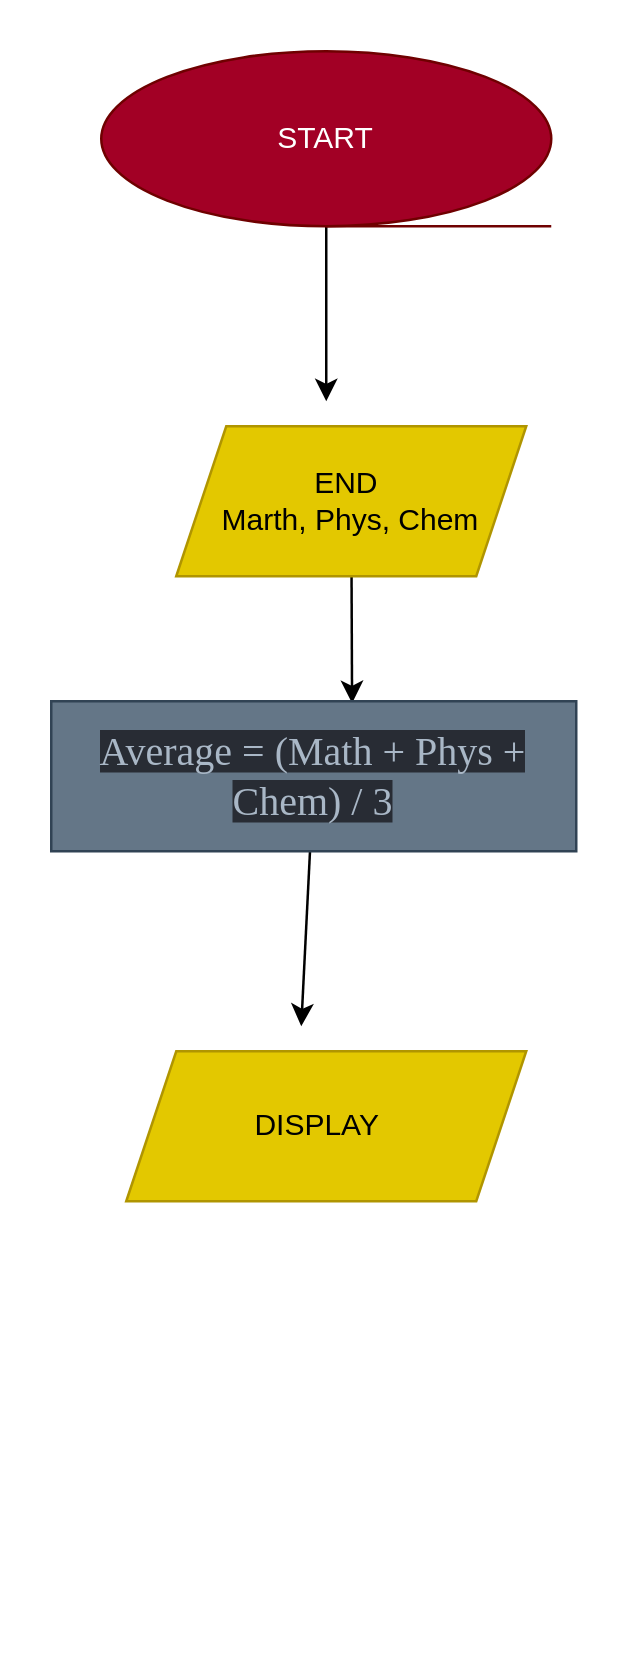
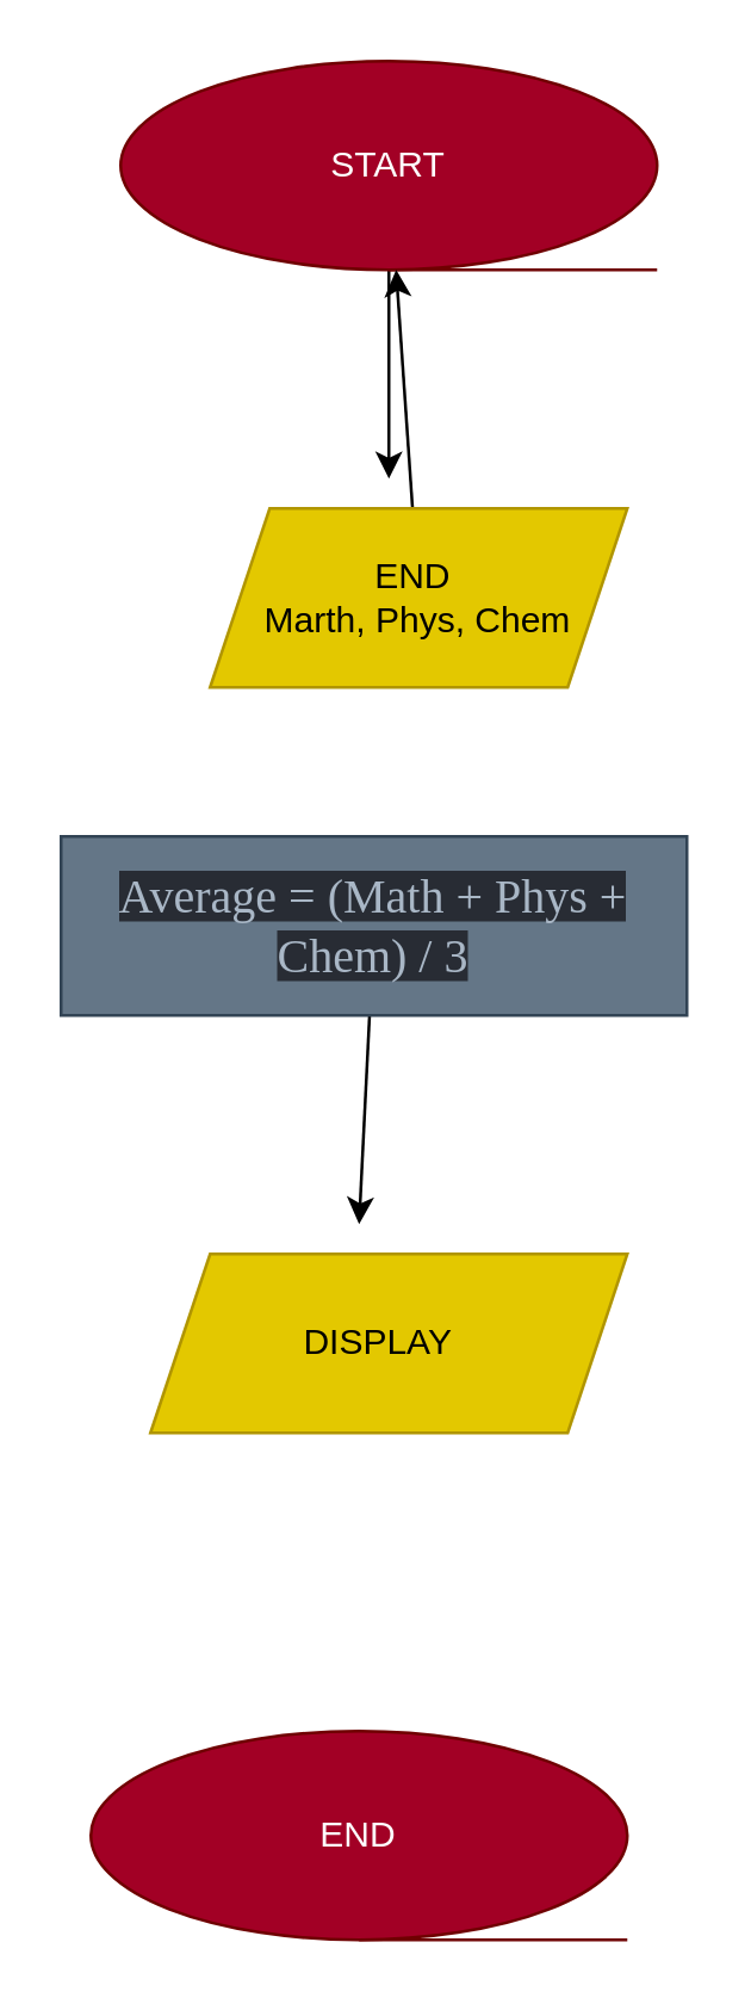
  <mxCell id="0" />
  <mxCell id="1" parent="0" />
  <mxCell id="2" style="edgeStyle=none;html=1;exitX=0.5;exitY=1;exitDx=0;exitDy=0;" edge="1" parent="1" source="3"><mxGeometry relative="1" as="geometry"><mxPoint x="130" y="160" as="targetPoint" /></mxGeometry></mxCell>
  <mxCell id="3" value="START" style="shape=tapeData;whiteSpace=wrap;html=1;perimeter=ellipsePerimeter;fillColor=#a20025;fontColor=#ffffff;strokeColor=#6F0000;" vertex="1" parent="1"><mxGeometry x="40" width="180" height="70" as="geometry" y="20" /></mxCell>
- <mxCell id="5" style="edgeStyle=none;html=1;entryX=0.573;entryY=0.013;entryDx=0;entryDy=0;entryPerimeter=0;" edge="1" parent="1" source="6" target="8"><mxGeometry relative="1" as="geometry" /></mxCell>
+ <mxCell id="4" value="END" style="shape=tapeData;whiteSpace=wrap;html=1;perimeter=ellipsePerimeter;fillColor=#a20025;fontColor=#ffffff;strokeColor=#6F0000;" vertex="1" parent="1"><mxGeometry x="30" y="580" width="180" height="70" as="geometry" /></mxCell>
+ <mxCell id="5" style="edgeStyle=none;html=1;" edge="1" parent="1" source="6" target="3"><mxGeometry relative="1" as="geometry" /></mxCell>
  <mxCell id="6" value="END&amp;nbsp;&lt;br&gt;Marth, Phys, Chem" style="shape=parallelogram;perimeter=parallelogramPerimeter;whiteSpace=wrap;html=1;fixedSize=1;fillColor=#e3c800;fontColor=#000000;strokeColor=#B09500;" vertex="1" parent="1"><mxGeometry x="70" y="170" width="140" height="60" as="geometry" /></mxCell>
  <mxCell id="7" style="edgeStyle=none;html=1;" edge="1" parent="1" source="8"><mxGeometry relative="1" as="geometry"><mxPoint x="120" y="410" as="targetPoint" /></mxGeometry></mxCell>
  <mxCell id="8" value="&lt;span style=&quot;color: rgb(169, 183, 198); font-family: &amp;quot;Roboto Flex&amp;quot;; font-size: 16px; text-align: left; background-color: rgb(40, 44, 52);&quot;&gt;Average = (Math + Phys + Chem) / 3&lt;/span&gt;" style="rounded=0;whiteSpace=wrap;html=1;fillColor=#647687;fontColor=#ffffff;strokeColor=#314354;" vertex="1" parent="1"><mxGeometry x="20" y="280" width="210" height="60" as="geometry" /></mxCell>
  <mxCell id="9" value="DISPLAY&amp;nbsp;&amp;nbsp;" style="shape=parallelogram;perimeter=parallelogramPerimeter;whiteSpace=wrap;html=1;fixedSize=1;fillColor=#e3c800;fontColor=#000000;strokeColor=#B09500;" vertex="1" parent="1"><mxGeometry x="50" y="420" width="160" height="60" as="geometry" /></mxCell>
